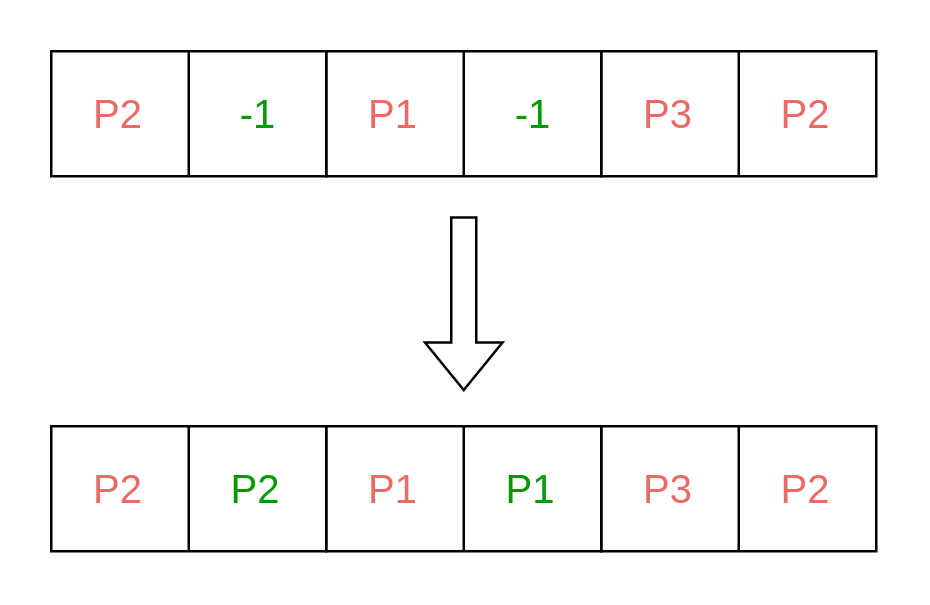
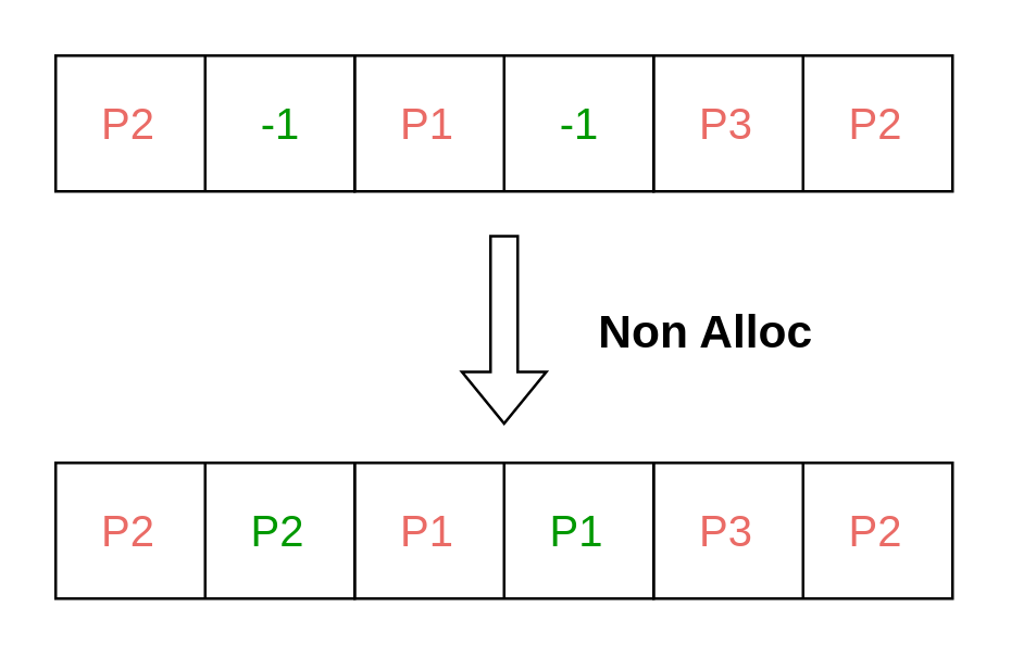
  <mxCell id="0" />
  <mxCell id="1" parent="0" />
  <mxCell id="2" value="" style="shape=process;whiteSpace=wrap;html=1;backgroundOutline=1;size=0.5;fillColor=none;" parent="1" vertex="1"><mxGeometry x="20" y="20" width="110" height="50" as="geometry" /></mxCell>
  <mxCell id="3" value="" style="shape=process;whiteSpace=wrap;html=1;backgroundOutline=1;size=0.5;align=center;fillColor=none;" parent="1" vertex="1"><mxGeometry x="130" y="20" width="110" height="50" as="geometry" /></mxCell>
  <mxCell id="4" value="" style="shape=process;whiteSpace=wrap;html=1;backgroundOutline=1;size=0.5;fillColor=none;" parent="1" vertex="1"><mxGeometry x="240" y="20" width="110" height="50" as="geometry" /></mxCell>
  <mxCell id="5" value="&lt;font color=&quot;#ea6b66&quot; style=&quot;font-size: 16px;&quot;&gt;P2&lt;/font&gt;" style="text;html=1;strokeColor=none;fillColor=none;align=center;verticalAlign=middle;whiteSpace=wrap;rounded=0;" parent="1" vertex="1"><mxGeometry x="22" y="20" width="50" height="50" as="geometry" /></mxCell>
  <mxCell id="6" value="&lt;font color=&quot;#009900&quot; style=&quot;font-size: 16px;&quot;&gt;-1&lt;/font&gt;" style="text;html=1;strokeColor=none;fillColor=none;align=center;verticalAlign=middle;whiteSpace=wrap;rounded=0;" parent="1" vertex="1"><mxGeometry x="78" y="20" width="50" height="50" as="geometry" /></mxCell>
  <mxCell id="7" value="&lt;font style=&quot;font-size: 16px;&quot; color=&quot;#ea6b66&quot;&gt;P1&lt;/font&gt;" style="text;html=1;strokeColor=none;fillColor=none;align=center;verticalAlign=middle;whiteSpace=wrap;rounded=0;" parent="1" vertex="1"><mxGeometry x="132" y="20" width="50" height="50" as="geometry" /></mxCell>
  <mxCell id="8" value="&lt;font color=&quot;#009900&quot; style=&quot;font-size: 16px;&quot;&gt;-1&lt;/font&gt;" style="text;html=1;strokeColor=none;fillColor=none;align=center;verticalAlign=middle;whiteSpace=wrap;rounded=0;" parent="1" vertex="1"><mxGeometry x="188" y="20" width="50" height="50" as="geometry" /></mxCell>
  <mxCell id="9" value="&lt;font color=&quot;#ea6b66&quot; style=&quot;font-size: 16px;&quot;&gt;P3&lt;/font&gt;" style="text;html=1;strokeColor=none;fillColor=none;align=center;verticalAlign=middle;whiteSpace=wrap;rounded=0;" parent="1" vertex="1"><mxGeometry x="242" y="20" width="50" height="50" as="geometry" /></mxCell>
  <mxCell id="10" value="&lt;font style=&quot;font-size: 16px;&quot; color=&quot;#ea6b66&quot;&gt;P2&lt;/font&gt;" style="text;html=1;strokeColor=none;fillColor=none;align=center;verticalAlign=middle;whiteSpace=wrap;rounded=0;" parent="1" vertex="1"><mxGeometry x="297" y="20" width="50" height="50" as="geometry" /></mxCell>
+ <mxCell id="11" value="&lt;font style=&quot;font-size: 17px;&quot;&gt;&lt;b&gt;Non Alloc&lt;/b&gt;&lt;/font&gt;" style="text;html=1;strokeColor=none;fillColor=none;align=center;verticalAlign=middle;whiteSpace=wrap;rounded=0;" parent="1" vertex="1"><mxGeometry x="209" y="108" width="100.5" height="30" as="geometry" /></mxCell>
  <mxCell id="12" value="" style="shape=process;whiteSpace=wrap;html=1;backgroundOutline=1;size=0.5;fillColor=none;" parent="1" vertex="1"><mxGeometry x="20" y="170" width="110" height="50" as="geometry" /></mxCell>
  <mxCell id="13" value="" style="shape=process;whiteSpace=wrap;html=1;backgroundOutline=1;size=0.5;align=center;fillColor=none;" parent="1" vertex="1"><mxGeometry x="130" y="170" width="110" height="50" as="geometry" /></mxCell>
  <mxCell id="14" value="" style="shape=process;whiteSpace=wrap;html=1;backgroundOutline=1;size=0.5;fillColor=none;" parent="1" vertex="1"><mxGeometry x="240" y="170" width="110" height="50" as="geometry" /></mxCell>
  <mxCell id="15" value="&lt;font color=&quot;#ea6b66&quot; style=&quot;font-size: 16px;&quot;&gt;P2&lt;/font&gt;" style="text;html=1;strokeColor=none;fillColor=none;align=center;verticalAlign=middle;whiteSpace=wrap;rounded=0;" parent="1" vertex="1"><mxGeometry x="22" y="170" width="50" height="50" as="geometry" /></mxCell>
  <mxCell id="16" value="&lt;font color=&quot;#009900&quot;&gt;&lt;span style=&quot;font-size: 16px;&quot;&gt;P2&lt;/span&gt;&lt;/font&gt;" style="text;html=1;strokeColor=none;fillColor=none;align=center;verticalAlign=middle;whiteSpace=wrap;rounded=0;" parent="1" vertex="1"><mxGeometry x="77" y="170" width="50" height="50" as="geometry" /></mxCell>
  <mxCell id="17" value="&lt;font style=&quot;font-size: 16px;&quot; color=&quot;#ea6b66&quot;&gt;P1&lt;/font&gt;" style="text;html=1;strokeColor=none;fillColor=none;align=center;verticalAlign=middle;whiteSpace=wrap;rounded=0;" parent="1" vertex="1"><mxGeometry x="132" y="170" width="50" height="50" as="geometry" /></mxCell>
  <mxCell id="18" value="&lt;font color=&quot;#009900&quot;&gt;&lt;span style=&quot;font-size: 16px;&quot;&gt;P1&lt;/span&gt;&lt;/font&gt;" style="text;html=1;strokeColor=none;fillColor=none;align=center;verticalAlign=middle;whiteSpace=wrap;rounded=0;" parent="1" vertex="1"><mxGeometry x="187" y="170" width="50" height="50" as="geometry" /></mxCell>
  <mxCell id="19" value="&lt;font color=&quot;#ea6b66&quot; style=&quot;font-size: 16px;&quot;&gt;P3&lt;/font&gt;" style="text;html=1;strokeColor=none;fillColor=none;align=center;verticalAlign=middle;whiteSpace=wrap;rounded=0;" parent="1" vertex="1"><mxGeometry x="242" y="170" width="50" height="50" as="geometry" /></mxCell>
  <mxCell id="20" value="&lt;font style=&quot;font-size: 16px;&quot; color=&quot;#ea6b66&quot;&gt;P2&lt;/font&gt;" style="text;html=1;strokeColor=none;fillColor=none;align=center;verticalAlign=middle;whiteSpace=wrap;rounded=0;" parent="1" vertex="1"><mxGeometry x="297" y="170" width="50" height="50" as="geometry" /></mxCell>
  <mxCell id="21" value="" style="shape=flexArrow;endArrow=classic;html=1;rounded=0;" parent="1" edge="1"><mxGeometry width="50" height="50" relative="1" as="geometry"><mxPoint x="185" y="86" as="sourcePoint" /><mxPoint x="185" y="156" as="targetPoint" /></mxGeometry></mxCell>
